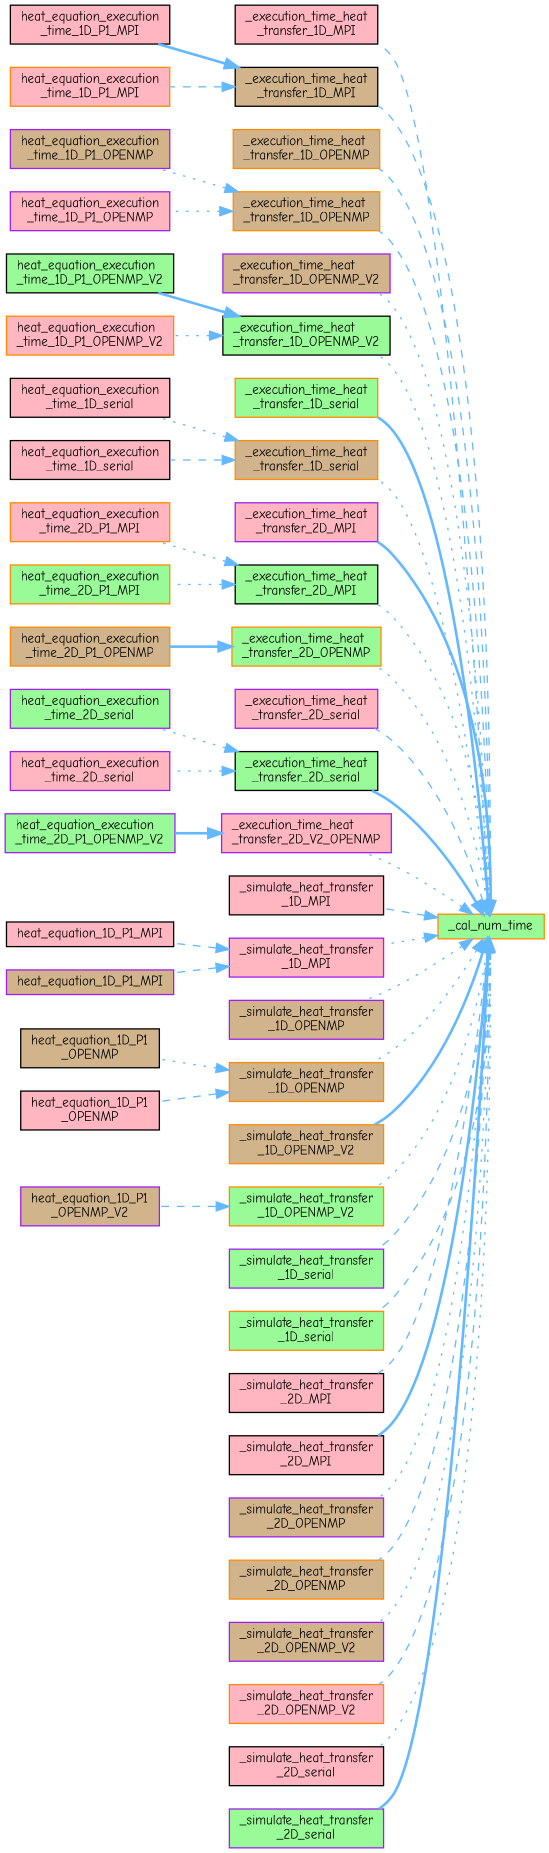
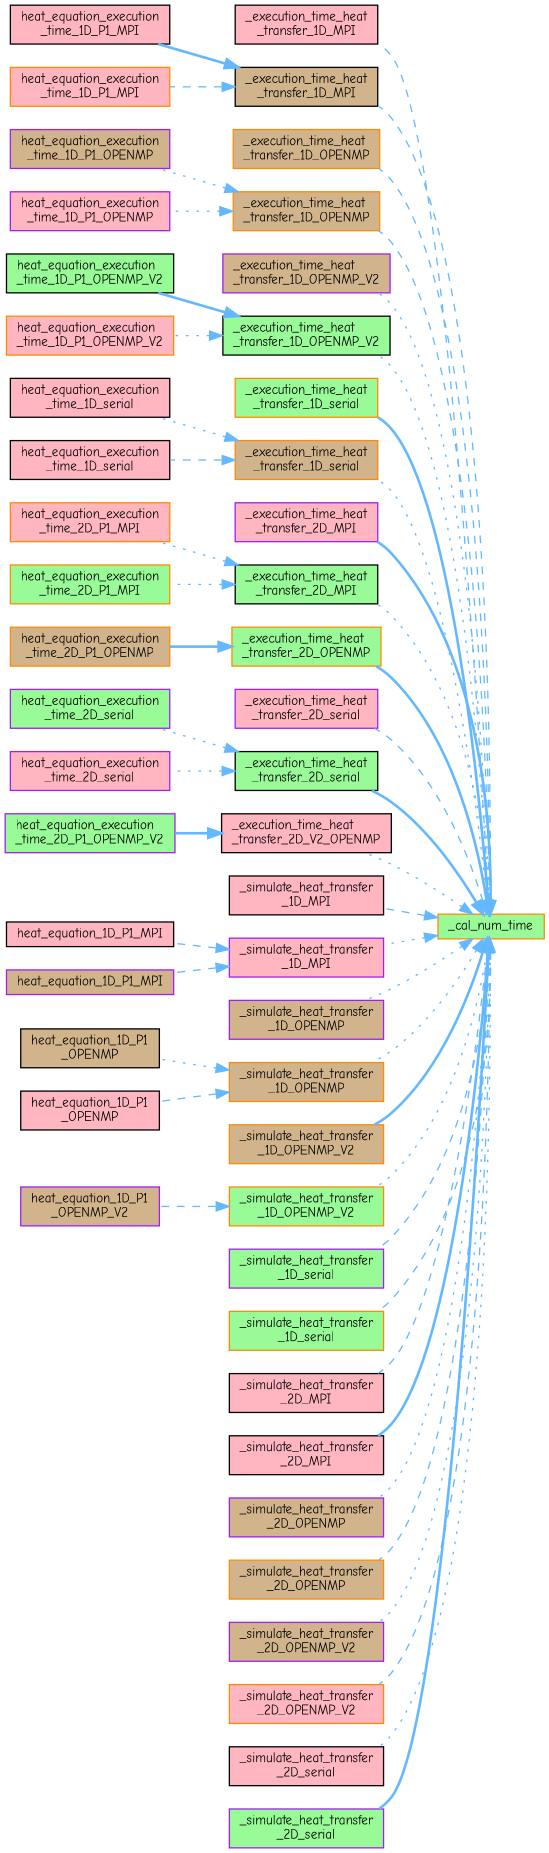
  digraph {
    fontname="Comic Neue"
    rankdir=RL
    node [color=darkorange fillcolor=lightpink fontname="Comic Neue" fontsize=10 shape=box style=filled]
    edge [color=steelblue1 dir=back fontname="Comic Neue" fontsize=10 labelfontname=Helvetica labelfontsize=10 style=dotted]
    n1 [fillcolor=palegreen fontcolor=black height=0.2 label=_cal_num_time width=0.4]
    n2 [color=black height=0.2 label="_execution_time_heat\l_transfer_1D_MPI" width=0.4]
    n3 [color=black fillcolor=tan height=0.2 label="_execution_time_heat\l_transfer_1D_MPI" width=0.4]
    n4 [fillcolor=tan height=0.2 label="_execution_time_heat\l_transfer_1D_OPENMP" width=0.4]
    n5 [fillcolor=tan height=0.2 label="_execution_time_heat\l_transfer_1D_OPENMP" width=0.4]
    n6 [color=purple fillcolor=tan height=0.2 label="_execution_time_heat\l_transfer_1D_OPENMP_V2" width=0.4]
    n7 [color=black fillcolor=palegreen height=0.2 label="_execution_time_heat\l_transfer_1D_OPENMP_V2" width=0.4]
    n8 [fillcolor=palegreen height=0.2 label="_execution_time_heat\l_transfer_1D_serial" width=0.4]
    n9 [fillcolor=tan height=0.2 label="_execution_time_heat\l_transfer_1D_serial" width=0.4]
    n10 [color=purple height=0.2 label="_execution_time_heat\l_transfer_2D_MPI" width=0.4]
    n11 [color=black fillcolor=palegreen height=0.2 label="_execution_time_heat\l_transfer_2D_MPI" width=0.4]
    n12 [fillcolor=palegreen height=0.2 label="_execution_time_heat\l_transfer_2D_OPENMP" width=0.4]
    n13 [color=purple height=0.2 label="_execution_time_heat\l_transfer_2D_serial" width=0.4]
    n14 [color=black fillcolor=palegreen height=0.2 label="_execution_time_heat\l_transfer_2D_serial" width=0.4]
-   n15 [color=purple height=0.2 label="_execution_time_heat\l_transfer_2D_V2_OPENMP" width=0.4]
+   n15 [color=black height=0.2 label="_execution_time_heat\l_transfer_2D_V2_OPENMP" width=0.4]
    n16 [color=black height=0.2 label="_simulate_heat_transfer\l_1D_MPI" width=0.4]
    n17 [color=purple height=0.2 label="_simulate_heat_transfer\l_1D_MPI" width=0.4]
    n18 [color=purple fillcolor=tan height=0.2 label="_simulate_heat_transfer\l_1D_OPENMP" width=0.4]
    n19 [fillcolor=tan height=0.2 label="_simulate_heat_transfer\l_1D_OPENMP" width=0.4]
    n20 [fillcolor=tan height=0.2 label="_simulate_heat_transfer\l_1D_OPENMP_V2" width=0.4]
    n21 [fillcolor=palegreen height=0.2 label="_simulate_heat_transfer\l_1D_OPENMP_V2" width=0.4]
    n22 [color=purple fillcolor=palegreen height=0.2 label="_simulate_heat_transfer\l_1D_serial" width=0.4]
    n23 [fillcolor=palegreen height=0.2 label="_simulate_heat_transfer\l_1D_serial" width=0.4]
    n24 [color=black height=0.2 label="_simulate_heat_transfer\l_2D_MPI" width=0.4]
    n25 [color=black height=0.2 label="_simulate_heat_transfer\l_2D_MPI" width=0.4]
    n26 [color=purple fillcolor=tan height=0.2 label="_simulate_heat_transfer\l_2D_OPENMP" width=0.4]
    n27 [fillcolor=tan height=0.2 label="_simulate_heat_transfer\l_2D_OPENMP" width=0.4]
    n28 [color=purple fillcolor=tan height=0.2 label="_simulate_heat_transfer\l_2D_OPENMP_V2" width=0.4]
    n29 [height=0.2 label="_simulate_heat_transfer\l_2D_OPENMP_V2" width=0.4]
    n30 [color=black height=0.2 label="_simulate_heat_transfer\l_2D_serial" width=0.4]
    n31 [color=purple fillcolor=palegreen height=0.2 label="_simulate_heat_transfer\l_2D_serial" width=0.4]
    n32 [color=black height=0.2 label="heat_equation_execution\l_time_1D_P1_MPI" width=0.4]
    n33 [height=0.2 label="heat_equation_execution\l_time_1D_P1_MPI" width=0.4]
    n34 [color=purple fillcolor=tan height=0.2 label="heat_equation_execution\l_time_1D_P1_OPENMP" width=0.4]
    n35 [color=purple height=0.2 label="heat_equation_execution\l_time_1D_P1_OPENMP" width=0.4]
    n36 [color=black fillcolor=palegreen height=0.2 label="heat_equation_execution\l_time_1D_P1_OPENMP_V2" width=0.4]
    n37 [height=0.2 label="heat_equation_execution\l_time_1D_P1_OPENMP_V2" width=0.4]
    n38 [color=black height=0.2 label="heat_equation_execution\l_time_1D_serial" width=0.4]
    n39 [color=black height=0.2 label="heat_equation_execution\l_time_1D_serial" width=0.4]
    n40 [height=0.2 label="heat_equation_execution\l_time_2D_P1_MPI" width=0.4]
    n41 [fillcolor=palegreen height=0.2 label="heat_equation_execution\l_time_2D_P1_MPI" width=0.4]
    n42 [fillcolor=tan height=0.2 label="heat_equation_execution\l_time_2D_P1_OPENMP" width=0.4]
    n43 [color=purple fillcolor=palegreen height=0.2 label="heat_equation_execution\l_time_2D_serial" width=0.4]
    n44 [color=purple height=0.2 label="heat_equation_execution\l_time_2D_serial" width=0.4]
    n45 [color=purple fillcolor=palegreen height=0.2 label="heat_equation_execution\l_time_2D_P1_OPENMP_V2" width=0.4]
    n46 [color=black height=0.2 label=heat_equation_1D_P1_MPI width=0.4]
    n47 [color=purple fillcolor=tan height=0.2 label=heat_equation_1D_P1_MPI width=0.4]
    n48 [color=black fillcolor=tan height=0.2 label="heat_equation_1D_P1\l_OPENMP" width=0.4]
    n49 [color=black height=0.2 label="heat_equation_1D_P1\l_OPENMP" width=0.4]
    n50 [color=purple fillcolor=tan height=0.2 label="heat_equation_1D_P1\l_OPENMP_V2" width=0.4]
    n1 -> n2 [style=dashed]
    n1 -> n3 [style=dashed]
    n1 -> n4 [style=dashed]
    n1 -> n5 [style=dashed]
    n1 -> n6
    n1 -> n7
    n1 -> n8 [style=bold]
    n1 -> n9
    n1 -> n10 [style=bold]
    n1 -> n11
-   n1 -> n12
+   n1 -> n12 [style=bold]
    n1 -> n13 [style=dashed]
    n1 -> n14 [style=bold]
    n1 -> n15
    n1 -> n16 [style=dashed]
    n1 -> n17
    n1 -> n18
    n1 -> n19
    n1 -> n20 [style=bold]
    n1 -> n21
    n1 -> n22 [style=dashed]
    n1 -> n23 [style=dashed]
    n1 -> n24 [style=dashed]
    n1 -> n25 [style=bold]
    n1 -> n26
    n1 -> n27 [style=dashed]
    n1 -> n28
    n1 -> n29 [style=dashed]
    n1 -> n30
    n1 -> n31 [style=bold]
    n3 -> n32 [style=bold]
    n3 -> n33 [style=dashed]
    n5 -> n34
    n5 -> n35
    n7 -> n36 [style=bold]
    n7 -> n37
    n9 -> n38
    n9 -> n39 [style=dashed]
    n11 -> n40
    n11 -> n41
    n12 -> n42 [style=bold]
    n14 -> n43
    n14 -> n44
    n15 -> n45 [style=bold]
    n17 -> n46 [style=dashed]
    n17 -> n47 [style=dashed]
    n19 -> n48
    n19 -> n49 [style=dashed]
    n21 -> n50 [style=dashed]
  }
